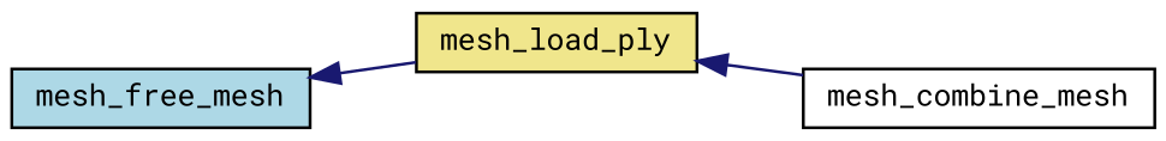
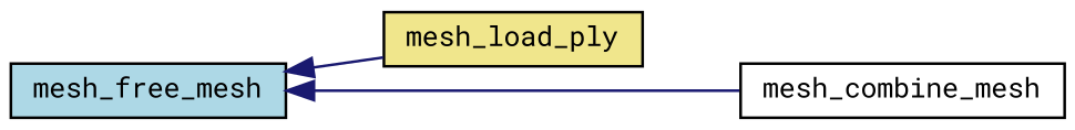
  digraph {
    fontname="Roboto Mono"
    rankdir=LR
    node [color=black fontname="Roboto Mono" fontsize=10 shape=record style=filled]
    edge [color=midnightblue dir=back fontname="Roboto Mono" fontsize=10 labelfontname=Helvetica labelfontsize=10 style=solid]
    n1 [fillcolor=lightblue fontcolor=black height=0.2 label=mesh_free_mesh width=0.4]
    n2 [fillcolor=khaki height=0.2 label=mesh_load_ply width=0.4]
    n3 [fillcolor=white height=0.2 label=mesh_combine_mesh width=0.4]
    n1 -> n2
-   n2 -> n3
+   n1 -> n3
  }
